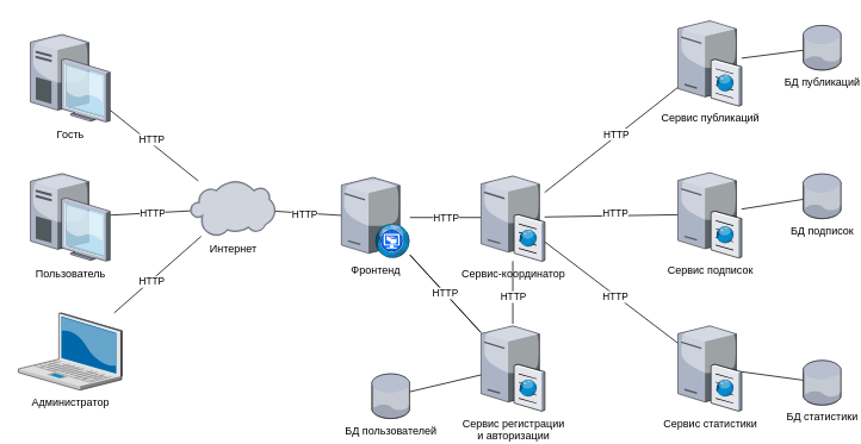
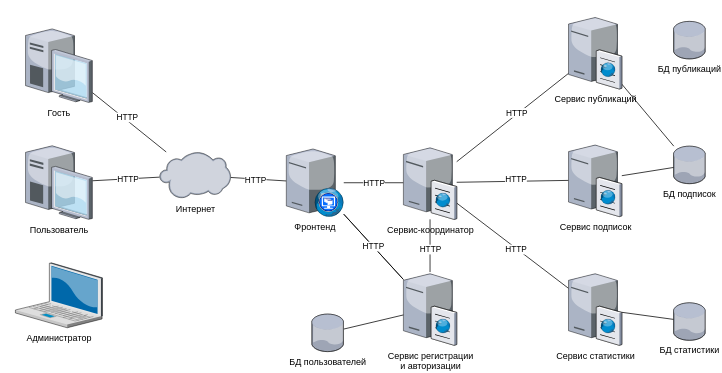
  <mxCell id="0" />
  <mxCell id="1" parent="0" />
  <mxCell id="2" style="edgeStyle=none;rounded=0;orthogonalLoop=1;jettySize=auto;html=1;endArrow=none;endFill=0;" parent="1" source="4" target="10" edge="1"><mxGeometry relative="1" as="geometry" /></mxCell>
  <mxCell id="3" value="HTTP" style="edgeLabel;html=1;align=center;verticalAlign=middle;resizable=0;points=[];" vertex="1" connectable="0" parent="2"><mxGeometry x="-0.122" relative="1" as="geometry"><mxPoint x="8" as="offset" /></mxGeometry></mxCell>
  <mxCell id="4" value="&lt;div&gt;Пользователь&lt;/div&gt;" style="verticalLabelPosition=bottom;sketch=0;aspect=fixed;html=1;verticalAlign=top;strokeColor=none;align=center;outlineConnect=0;shape=mxgraph.citrix.desktop;" parent="1" vertex="1"><mxGeometry x="33.5" y="193.75" width="89" height="98" as="geometry" /></mxCell>
- <mxCell id="5" style="edgeStyle=none;rounded=0;orthogonalLoop=1;jettySize=auto;html=1;endArrow=none;endFill=0;" parent="1" source="7" target="10" edge="1"><mxGeometry relative="1" as="geometry"><mxPoint x="207" y="318.75" as="targetPoint" /></mxGeometry></mxCell>
- <mxCell id="6" value="HTTP" style="edgeLabel;html=1;align=center;verticalAlign=middle;resizable=0;points=[];" vertex="1" connectable="0" parent="5"><mxGeometry x="-0.184" relative="1" as="geometry"><mxPoint x="2" as="offset" /></mxGeometry></mxCell>
  <mxCell id="7" value="Администратор" style="verticalLabelPosition=bottom;sketch=0;aspect=fixed;html=1;verticalAlign=top;strokeColor=none;align=center;outlineConnect=0;shape=mxgraph.citrix.laptop_2;" parent="1" vertex="1"><mxGeometry x="20" y="349.75" width="116" height="86.5" as="geometry" /></mxCell>
  <mxCell id="8" style="edgeStyle=none;rounded=0;orthogonalLoop=1;jettySize=auto;html=1;endArrow=none;endFill=0;" parent="1" source="10" target="16" edge="1"><mxGeometry relative="1" as="geometry" /></mxCell>
  <mxCell id="9" value="HTTP" style="edgeLabel;html=1;align=center;verticalAlign=middle;resizable=0;points=[];" vertex="1" connectable="0" parent="8"><mxGeometry x="0.317" y="2" relative="1" as="geometry"><mxPoint x="-17" y="2" as="offset" /></mxGeometry></mxCell>
  <mxCell id="10" value="&lt;div&gt;Интернет&lt;/div&gt;" style="verticalLabelPosition=bottom;sketch=0;aspect=fixed;html=1;verticalAlign=top;strokeColor=none;align=center;outlineConnect=0;shape=mxgraph.citrix.cloud;" parent="1" vertex="1"><mxGeometry x="212" y="202" width="95" height="62" as="geometry" /></mxCell>
  <mxCell id="11" style="edgeStyle=none;rounded=0;orthogonalLoop=1;jettySize=auto;html=1;endArrow=none;endFill=0;" parent="1" source="16" target="25" edge="1"><mxGeometry relative="1" as="geometry" /></mxCell>
  <mxCell id="12" value="HTTP" style="edgeLabel;html=1;align=center;verticalAlign=middle;resizable=0;points=[];" vertex="1" connectable="0" parent="11"><mxGeometry x="0.255" y="-1" relative="1" as="geometry"><mxPoint x="-10" y="-1" as="offset" /></mxGeometry></mxCell>
  <mxCell id="13" style="edgeStyle=none;rounded=0;orthogonalLoop=1;jettySize=auto;html=1;endArrow=none;endFill=0;" parent="1" source="16" target="32" edge="1"><mxGeometry relative="1" as="geometry" /></mxCell>
  <mxCell id="14" value="" style="edgeStyle=none;rounded=0;orthogonalLoop=1;jettySize=auto;html=1;endArrow=none;endFill=0;" parent="1" source="16" target="32" edge="1"><mxGeometry relative="1" as="geometry" /></mxCell>
  <mxCell id="15" value="HTTP" style="edgeLabel;html=1;align=center;verticalAlign=middle;resizable=0;points=[];" vertex="1" connectable="0" parent="14"><mxGeometry x="0.092" y="1" relative="1" as="geometry"><mxPoint x="-5" y="-4" as="offset" /></mxGeometry></mxCell>
  <mxCell id="16" value="&lt;div&gt;Фронтенд&lt;/div&gt;" style="verticalLabelPosition=bottom;sketch=0;aspect=fixed;html=1;verticalAlign=top;strokeColor=none;align=center;outlineConnect=0;shape=mxgraph.citrix.desktop_web;" parent="1" vertex="1"><mxGeometry x="381" y="198" width="76.5" height="90" as="geometry" /></mxCell>
  <mxCell id="17" style="edgeStyle=none;rounded=0;orthogonalLoop=1;jettySize=auto;html=1;endArrow=none;endFill=0;" parent="1" source="25" target="32" edge="1"><mxGeometry relative="1" as="geometry" /></mxCell>
  <mxCell id="18" value="HTTP" style="edgeLabel;html=1;align=center;verticalAlign=middle;resizable=0;points=[];" vertex="1" connectable="0" parent="17"><mxGeometry x="0.146" y="-1" relative="1" as="geometry"><mxPoint x="1" as="offset" /></mxGeometry></mxCell>
  <mxCell id="19" style="edgeStyle=none;rounded=0;orthogonalLoop=1;jettySize=auto;html=1;endArrow=none;endFill=0;" parent="1" source="25" target="31" edge="1"><mxGeometry relative="1" as="geometry" /></mxCell>
  <mxCell id="20" value="HTTP" style="edgeLabel;html=1;align=center;verticalAlign=middle;resizable=0;points=[];" vertex="1" connectable="0" parent="19"><mxGeometry x="0.087" y="1" relative="1" as="geometry"><mxPoint x="-3" as="offset" /></mxGeometry></mxCell>
  <mxCell id="21" style="edgeStyle=none;rounded=0;orthogonalLoop=1;jettySize=auto;html=1;endArrow=none;endFill=0;" parent="1" source="25" target="29" edge="1"><mxGeometry relative="1" as="geometry" /></mxCell>
  <mxCell id="22" value="HTTP" style="edgeLabel;html=1;align=center;verticalAlign=middle;resizable=0;points=[];" vertex="1" connectable="0" parent="21"><mxGeometry x="0.156" relative="1" as="geometry"><mxPoint x="-7" y="-2" as="offset" /></mxGeometry></mxCell>
  <mxCell id="23" style="edgeStyle=none;rounded=0;orthogonalLoop=1;jettySize=auto;html=1;endArrow=none;endFill=0;" parent="1" source="25" target="27" edge="1"><mxGeometry relative="1" as="geometry" /></mxCell>
  <mxCell id="24" value="HTTP" style="edgeLabel;html=1;align=center;verticalAlign=middle;resizable=0;points=[];" vertex="1" connectable="0" parent="23"><mxGeometry x="0.136" relative="1" as="geometry"><mxPoint x="-5" y="1" as="offset" /></mxGeometry></mxCell>
  <mxCell id="25" value="&lt;div&gt;Сервис-координатор&lt;/div&gt;" style="verticalLabelPosition=bottom;sketch=0;aspect=fixed;html=1;verticalAlign=top;strokeColor=none;align=center;outlineConnect=0;shape=mxgraph.citrix.cache_server;" parent="1" vertex="1"><mxGeometry x="537" y="194.25" width="71" height="97.5" as="geometry" /></mxCell>
- <mxCell id="26" style="edgeStyle=none;rounded=0;orthogonalLoop=1;jettySize=auto;html=1;endArrow=none;endFill=0;" parent="1" source="27" target="33" edge="1"><mxGeometry relative="1" as="geometry" /></mxCell>
+ <mxCell id="26" style="edgeStyle=none;rounded=0;orthogonalLoop=1;jettySize=auto;html=1;endArrow=none;endFill=0;" parent="1" source="27" target="34" edge="1"><mxGeometry relative="1" as="geometry" /></mxCell>
  <mxCell id="27" value="Сервис публикаций" style="verticalLabelPosition=bottom;sketch=0;aspect=fixed;html=1;verticalAlign=top;strokeColor=none;align=center;outlineConnect=0;shape=mxgraph.citrix.cache_server;" parent="1" vertex="1"><mxGeometry x="757" y="20.5" width="71" height="97.5" as="geometry" /></mxCell>
  <mxCell id="28" style="edgeStyle=none;rounded=0;orthogonalLoop=1;jettySize=auto;html=1;endArrow=none;endFill=0;" parent="1" source="29" target="34" edge="1"><mxGeometry relative="1" as="geometry" /></mxCell>
  <mxCell id="29" value="Сервис подписок" style="verticalLabelPosition=bottom;sketch=0;aspect=fixed;html=1;verticalAlign=top;strokeColor=none;align=center;outlineConnect=0;shape=mxgraph.citrix.cache_server;" parent="1" vertex="1"><mxGeometry x="757" y="190.5" width="71" height="97.5" as="geometry" /></mxCell>
  <mxCell id="30" style="edgeStyle=none;rounded=0;orthogonalLoop=1;jettySize=auto;html=1;endArrow=none;endFill=0;" parent="1" source="31" target="35" edge="1"><mxGeometry relative="1" as="geometry" /></mxCell>
  <mxCell id="31" value="&lt;div&gt;Сервис статистики&lt;/div&gt;" style="verticalLabelPosition=bottom;sketch=0;aspect=fixed;html=1;verticalAlign=top;strokeColor=none;align=center;outlineConnect=0;shape=mxgraph.citrix.cache_server;" parent="1" vertex="1"><mxGeometry x="757" y="362" width="71" height="97.5" as="geometry" /></mxCell>
  <mxCell id="32" value="Сервис регистрации&lt;br&gt;и авторизации" style="verticalLabelPosition=bottom;sketch=0;aspect=fixed;html=1;verticalAlign=top;strokeColor=none;align=center;outlineConnect=0;shape=mxgraph.citrix.cache_server;" parent="1" vertex="1"><mxGeometry x="537" y="362" width="71" height="97.5" as="geometry" /></mxCell>
  <mxCell id="33" value="БД публикаций" style="verticalLabelPosition=bottom;sketch=0;aspect=fixed;html=1;verticalAlign=top;strokeColor=none;align=center;outlineConnect=0;shape=mxgraph.citrix.database;" parent="1" vertex="1"><mxGeometry x="897" y="28" width="42.5" height="50" as="geometry" /></mxCell>
  <mxCell id="34" value="БД подписок" style="verticalLabelPosition=bottom;sketch=0;aspect=fixed;html=1;verticalAlign=top;strokeColor=none;align=center;outlineConnect=0;shape=mxgraph.citrix.database;" parent="1" vertex="1"><mxGeometry x="897" y="194.25" width="42.5" height="50" as="geometry" /></mxCell>
  <mxCell id="35" value="&lt;div&gt;БД статистики&lt;/div&gt;" style="verticalLabelPosition=bottom;sketch=0;aspect=fixed;html=1;verticalAlign=top;strokeColor=none;align=center;outlineConnect=0;shape=mxgraph.citrix.database;" parent="1" vertex="1"><mxGeometry x="897" y="403" width="42.5" height="50" as="geometry" /></mxCell>
  <mxCell id="36" value="" style="edgeStyle=none;rounded=0;orthogonalLoop=1;jettySize=auto;html=1;endArrow=none;endFill=0;" parent="1" source="37" target="32" edge="1"><mxGeometry relative="1" as="geometry" /></mxCell>
  <mxCell id="37" value="БД пользователей" style="verticalLabelPosition=bottom;sketch=0;aspect=fixed;html=1;verticalAlign=top;strokeColor=none;align=center;outlineConnect=0;shape=mxgraph.citrix.database;" parent="1" vertex="1"><mxGeometry x="415" y="418" width="42.5" height="50" as="geometry" /></mxCell>
  <mxCell id="38" style="rounded=0;orthogonalLoop=1;jettySize=auto;html=1;endArrow=none;endFill=0;" parent="1" source="40" target="10" edge="1"><mxGeometry relative="1" as="geometry" /></mxCell>
  <mxCell id="39" value="HTTP" style="edgeLabel;html=1;align=center;verticalAlign=middle;resizable=0;points=[];" vertex="1" connectable="0" parent="38"><mxGeometry x="-0.177" relative="1" as="geometry"><mxPoint x="5" as="offset" /></mxGeometry></mxCell>
  <mxCell id="40" value="Гость" style="verticalLabelPosition=bottom;sketch=0;aspect=fixed;html=1;verticalAlign=top;strokeColor=none;align=center;outlineConnect=0;shape=mxgraph.citrix.desktop;" parent="1" vertex="1"><mxGeometry x="33.5" y="38" width="89" height="98" as="geometry" /></mxCell>
